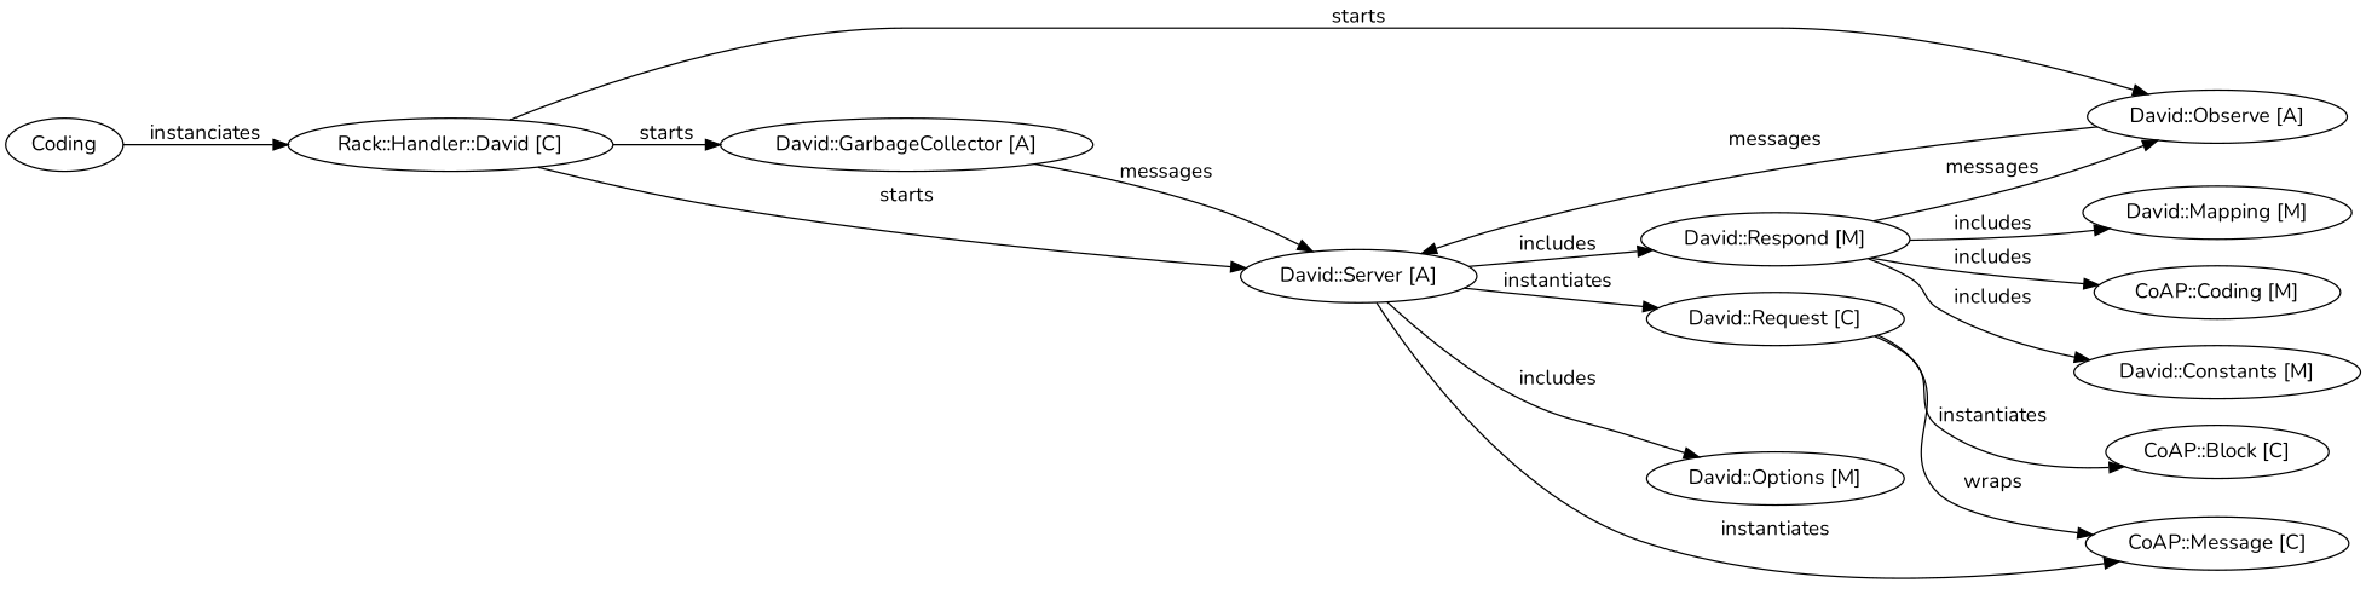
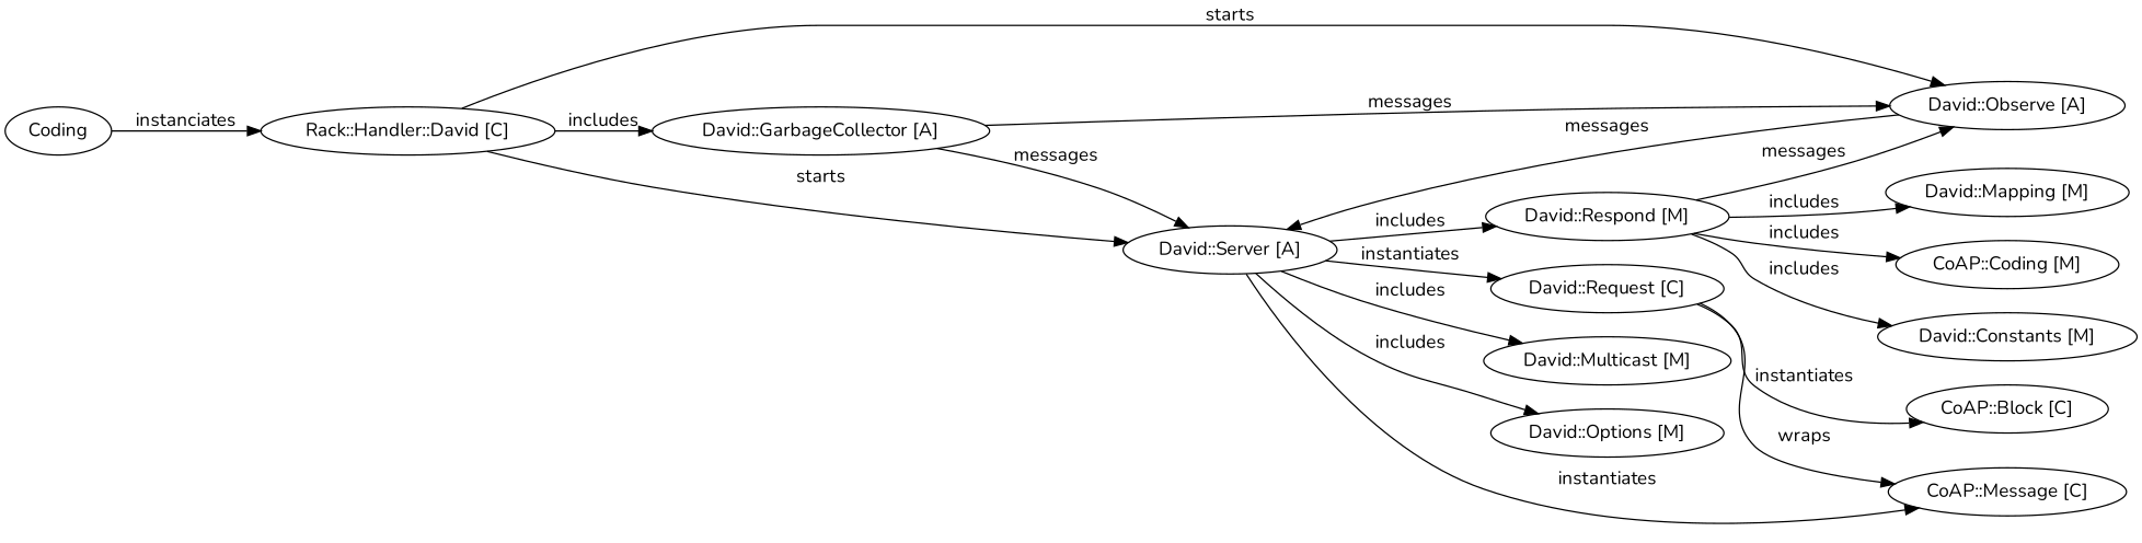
  digraph {
    fontname=Nunito
    rankdir=LR
    node [fontname=Nunito]
    edge [fontname=Nunito]
    n1 [label="CoAP::Block [C]"]
    n2 [label="CoAP::Coding [M]"]
    n3 [label="CoAP::Message [C]"]
    n4 [label="David::Constants [M]"]
    n5 [label="David::GarbageCollector [A]"]
    n6 [label="David::Observe [A]"]
    n7 [label="David::Server [A]"]
+   n8 [label="David::Multicast [M]"]
    n9 [label="David::Options [M]"]
    n10 [label="David::Request [C]"]
    n11 [label="David::Respond [M]"]
    n12 [label="David::Mapping [M]"]
    n13 [label="Rack::Handler::David [C]"]
    n14 [label=Coding]
+   n5 -> n6 [label=messages]
    n5 -> n7 [label=messages]
    n6 -> n7 [label=messages]
    n7 -> n3 [label=instantiates]
+   n7 -> n8 [label=includes]
    n7 -> n9 [label=includes]
    n7 -> n10 [label=instantiates]
    n7 -> n11 [label=includes]
    n10 -> n1 [label=instantiates]
    n10 -> n3 [label=wraps]
    n11 -> n2 [label=includes]
    n11 -> n4 [label=includes]
    n11 -> n6 [label=messages]
    n11 -> n12 [label=includes]
-   n13 -> n5 [label=starts]
+   n13 -> n5 [label=includes]
    n13 -> n6 [label=starts]
    n13 -> n7 [label=starts]
    n14 -> n13 [label=instanciates]
  }
